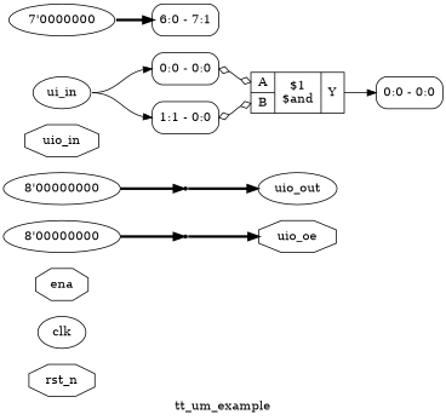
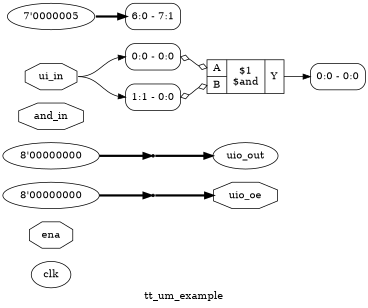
  digraph {
    label=tt_um_example
    rankdir=LR
    remincross=true
    node [color=black fontcolor=black shape=octagon]
    edge [color=black fontcolor=black headport=w tailport=e]
-   n1 [label=rst_n]
    n2 [label=clk shape=ellipse]
    n3 [label=ena]
    n4 [label=uio_oe]
    n5 [label=uio_out shape=ellipse]
-   n6 [label=uio_in]
-   n7 [label=ui_in shape=ellipse]
+   n6 [label=and_in]
+   n7 [label=ui_in]
    n8 [label="<s0> 1:1 - 0:0 " shape=record style=rounded]
    n9 [label="<s0> 0:0 - 0:0 " shape=record style=rounded]
    n10 [label="{{<p10> A|<p11> B}|$1\n$and|{<p12> Y}}" shape=record color="" fontcolor=""]
    n11 [label="<s0> 0:0 - 0:0 " shape=record style=rounded]
    n12 [label="8'00000000" color="" fontcolor="" shape=""]
    x3 [shape=point color="" fontcolor=""]
    n14 [label="8'00000000" color="" fontcolor="" shape=""]
    x5 [shape=point color="" fontcolor=""]
-   n16 [label="7'0000000" color="" fontcolor="" shape=""]
+   n16 [label="7'0000005" color="" fontcolor="" shape=""]
    n17 [label="<s0> 6:0 - 7:1 " shape=record style=rounded]
    n7 -> n8 [headport="s0:w"]
    n7 -> n9 [headport="s0:w"]
    n8 -> n10 [arrowhead=odiamond arrowtail=odiamond dir=both headport="p11:w"]
    n9 -> n10 [arrowhead=odiamond arrowtail=odiamond dir=both headport="p10:w"]
    n10 -> n11 [tailport="p12:e"]
    n12 -> x3 [style="setlinewidth(3)"]
    x3 -> n5 [style="setlinewidth(3)"]
    n14 -> x5 [style="setlinewidth(3)"]
    x5 -> n4 [style="setlinewidth(3)"]
    n16 -> n17 [style="setlinewidth(3)"]
  }
